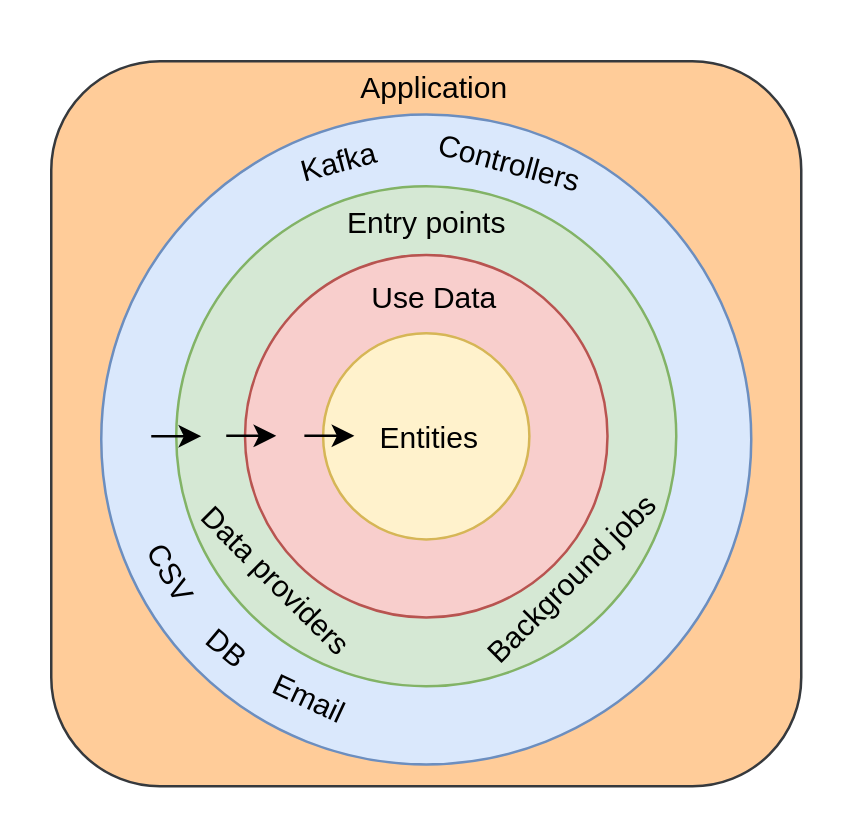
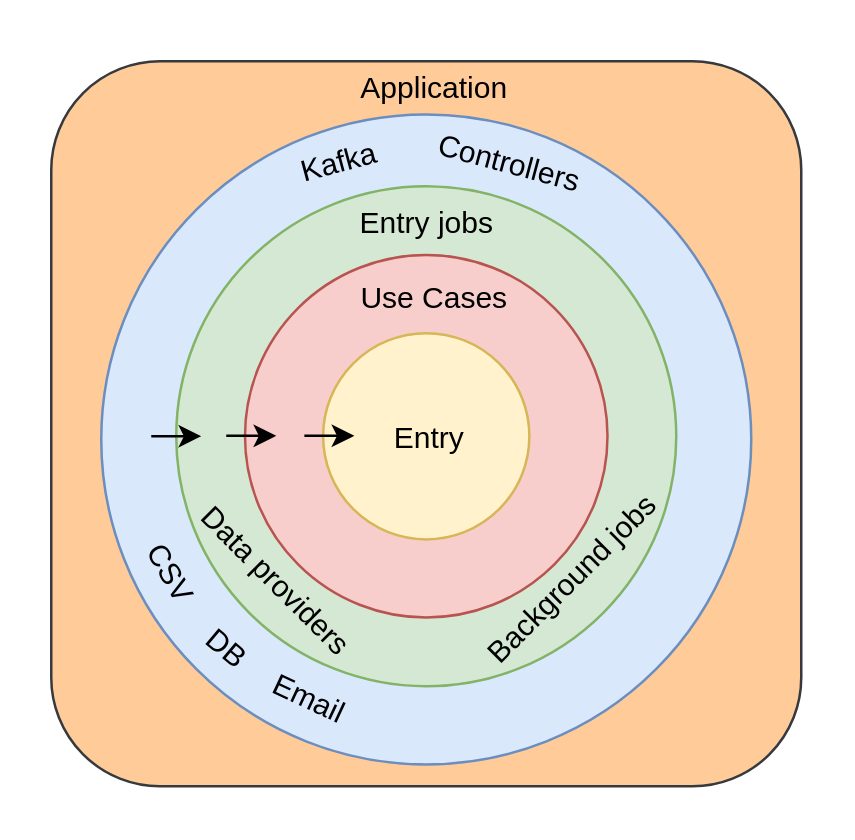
  <mxCell id="0" />
  <mxCell id="1" parent="0" />
  <mxCell id="2" value="" style="rounded=1;whiteSpace=wrap;html=1;fillColor=#ffcc99;strokeColor=#36393d;" vertex="1" parent="1"><mxGeometry x="20" y="24" width="300" height="290" as="geometry" /></mxCell>
  <mxCell id="3" value="" style="ellipse;whiteSpace=wrap;html=1;aspect=fixed;fillColor=#dae8fc;strokeColor=#6c8ebf;" vertex="1" parent="1"><mxGeometry x="40" y="45.25" width="260" height="260" as="geometry" /></mxCell>
  <mxCell id="4" value="" style="ellipse;whiteSpace=wrap;html=1;aspect=fixed;fillColor=#d5e8d4;strokeColor=#82b366;" vertex="1" parent="1"><mxGeometry x="70" y="74" width="200" height="200" as="geometry" /></mxCell>
  <mxCell id="5" value="" style="ellipse;whiteSpace=wrap;html=1;aspect=fixed;fillColor=#f8cecc;strokeColor=#b85450;" vertex="1" parent="1"><mxGeometry x="97.5" y="101.5" width="145" height="145" as="geometry" /></mxCell>
  <mxCell id="6" value="" style="ellipse;whiteSpace=wrap;html=1;aspect=fixed;fillColor=#fff2cc;strokeColor=#d6b656;" vertex="1" parent="1"><mxGeometry x="128.75" y="132.75" width="82.5" height="82.5" as="geometry" /></mxCell>
- <mxCell id="7" value="Entities" style="text;html=1;align=center;verticalAlign=middle;resizable=0;points=[];autosize=1;strokeColor=none;fillColor=none;" vertex="1" parent="1"><mxGeometry x="141.25" y="160.25" width="60" height="30" as="geometry" /></mxCell>
- <mxCell id="8" value="Use Data" style="text;html=1;align=center;verticalAlign=middle;resizable=0;points=[];autosize=1;strokeColor=none;fillColor=none;" vertex="1" parent="1"><mxGeometry x="132.5" y="104" width="80" height="30" as="geometry" /></mxCell>
- <mxCell id="9" value="Entry points" style="text;html=1;align=center;verticalAlign=middle;resizable=0;points=[];autosize=1;strokeColor=none;fillColor=none;" vertex="1" parent="1"><mxGeometry x="125" y="74" width="90" height="30" as="geometry" /></mxCell>
+ <mxCell id="7" value="Entry" style="text;html=1;align=center;verticalAlign=middle;resizable=0;points=[];autosize=1;strokeColor=none;fillColor=none;" vertex="1" parent="1"><mxGeometry x="141.25" y="160.25" width="60" height="30" as="geometry" /></mxCell>
+ <mxCell id="8" value="Use Cases" style="text;html=1;align=center;verticalAlign=middle;resizable=0;points=[];autosize=1;strokeColor=none;fillColor=none;" vertex="1" parent="1"><mxGeometry x="132.5" y="104" width="80" height="30" as="geometry" /></mxCell>
+ <mxCell id="9" value="Entry jobs" style="text;html=1;align=center;verticalAlign=middle;resizable=0;points=[];autosize=1;strokeColor=none;fillColor=none;" vertex="1" parent="1"><mxGeometry x="125" y="74" width="90" height="30" as="geometry" /></mxCell>
  <mxCell id="10" value="Data providers" style="text;html=1;align=center;verticalAlign=middle;resizable=0;points=[];autosize=1;strokeColor=none;fillColor=none;rotation=45;" vertex="1" parent="1"><mxGeometry x="60" y="216.5" width="100" height="30" as="geometry" /></mxCell>
  <mxCell id="11" value="Application" style="text;html=1;align=center;verticalAlign=middle;resizable=0;points=[];autosize=1;strokeColor=none;fillColor=none;" vertex="1" parent="1"><mxGeometry x="132.5" y="20.25" width="80" height="30" as="geometry" /></mxCell>
  <mxCell id="12" value="Background jobs" style="text;html=1;align=center;verticalAlign=middle;resizable=0;points=[];autosize=1;strokeColor=none;fillColor=none;rotation=-45;" vertex="1" parent="1"><mxGeometry x="173" y="216.5" width="110" height="30" as="geometry" /></mxCell>
  <mxCell id="13" value="CSV" style="text;html=1;align=center;verticalAlign=middle;resizable=0;points=[];autosize=1;strokeColor=none;fillColor=none;rotation=60;" vertex="1" parent="1"><mxGeometry x="43" y="213.5" width="50" height="30" as="geometry" /></mxCell>
  <mxCell id="14" value="DB" style="text;html=1;align=center;verticalAlign=middle;resizable=0;points=[];autosize=1;strokeColor=none;fillColor=none;rotation=40;" vertex="1" parent="1"><mxGeometry x="70" y="244" width="40" height="30" as="geometry" /></mxCell>
  <mxCell id="15" value="Email" style="text;html=1;align=center;verticalAlign=middle;resizable=0;points=[];autosize=1;strokeColor=none;fillColor=none;rotation=25;" vertex="1" parent="1"><mxGeometry x="97.5" y="264" width="50" height="30" as="geometry" /></mxCell>
  <mxCell id="16" value="Kafka" style="text;html=1;align=center;verticalAlign=middle;resizable=0;points=[];autosize=1;strokeColor=none;fillColor=none;rotation=-15;" vertex="1" parent="1"><mxGeometry x="110" y="50.25" width="50" height="30" as="geometry" /></mxCell>
  <mxCell id="17" value="" style="endArrow=classic;html=1;rounded=0;entryX=0.05;entryY=0.5;entryDx=0;entryDy=0;entryPerimeter=0;" edge="1" parent="1" target="4"><mxGeometry width="50" height="50" relative="1" as="geometry"><mxPoint x="60" y="174" as="sourcePoint" /><mxPoint x="97.5" y="124" as="targetPoint" /></mxGeometry></mxCell>
  <mxCell id="18" value="" style="endArrow=classic;html=1;rounded=0;entryX=0.05;entryY=0.5;entryDx=0;entryDy=0;entryPerimeter=0;" edge="1" parent="1"><mxGeometry width="50" height="50" relative="1" as="geometry"><mxPoint x="90" y="173.83" as="sourcePoint" /><mxPoint x="110" y="173.83" as="targetPoint" /></mxGeometry></mxCell>
  <mxCell id="19" value="" style="endArrow=classic;html=1;rounded=0;entryX=0.05;entryY=0.5;entryDx=0;entryDy=0;entryPerimeter=0;" edge="1" parent="1"><mxGeometry width="50" height="50" relative="1" as="geometry"><mxPoint x="121.25" y="173.83" as="sourcePoint" /><mxPoint x="141.25" y="173.83" as="targetPoint" /></mxGeometry></mxCell>
  <mxCell id="20" value="Controllers" style="text;html=1;align=center;verticalAlign=middle;resizable=0;points=[];autosize=1;strokeColor=none;fillColor=none;rotation=15;" vertex="1" parent="1"><mxGeometry x="162.5" y="50.25" width="80" height="30" as="geometry" /></mxCell>
